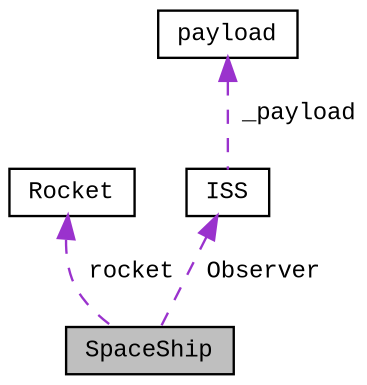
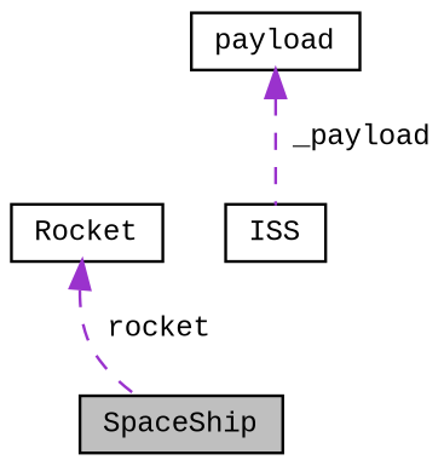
  digraph {
    fontname="Liberation Mono"
    node [color=black fillcolor=white fontname="Liberation Mono" fontsize=10 shape=record style=filled]
    edge [color=darkorchid3 dir=back fontname="Liberation Mono" fontsize=10 labelfontname=Helvetica labelfontsize=10 style=dashed]
    n1 [fillcolor=grey75 fontcolor=black height=0.2 label=SpaceShip width=0.4]
    n2 [height=0.2 label=Rocket width=0.4]
    n3 [height=0.2 label=payload width=0.4]
    n4 [height=0.2 label=ISS width=0.4]
    n2 -> n1 [label=" rocket"]
    n3 -> n4 [label=" _payload"]
-   n4 -> n1 [label=" Observer"]
  }
